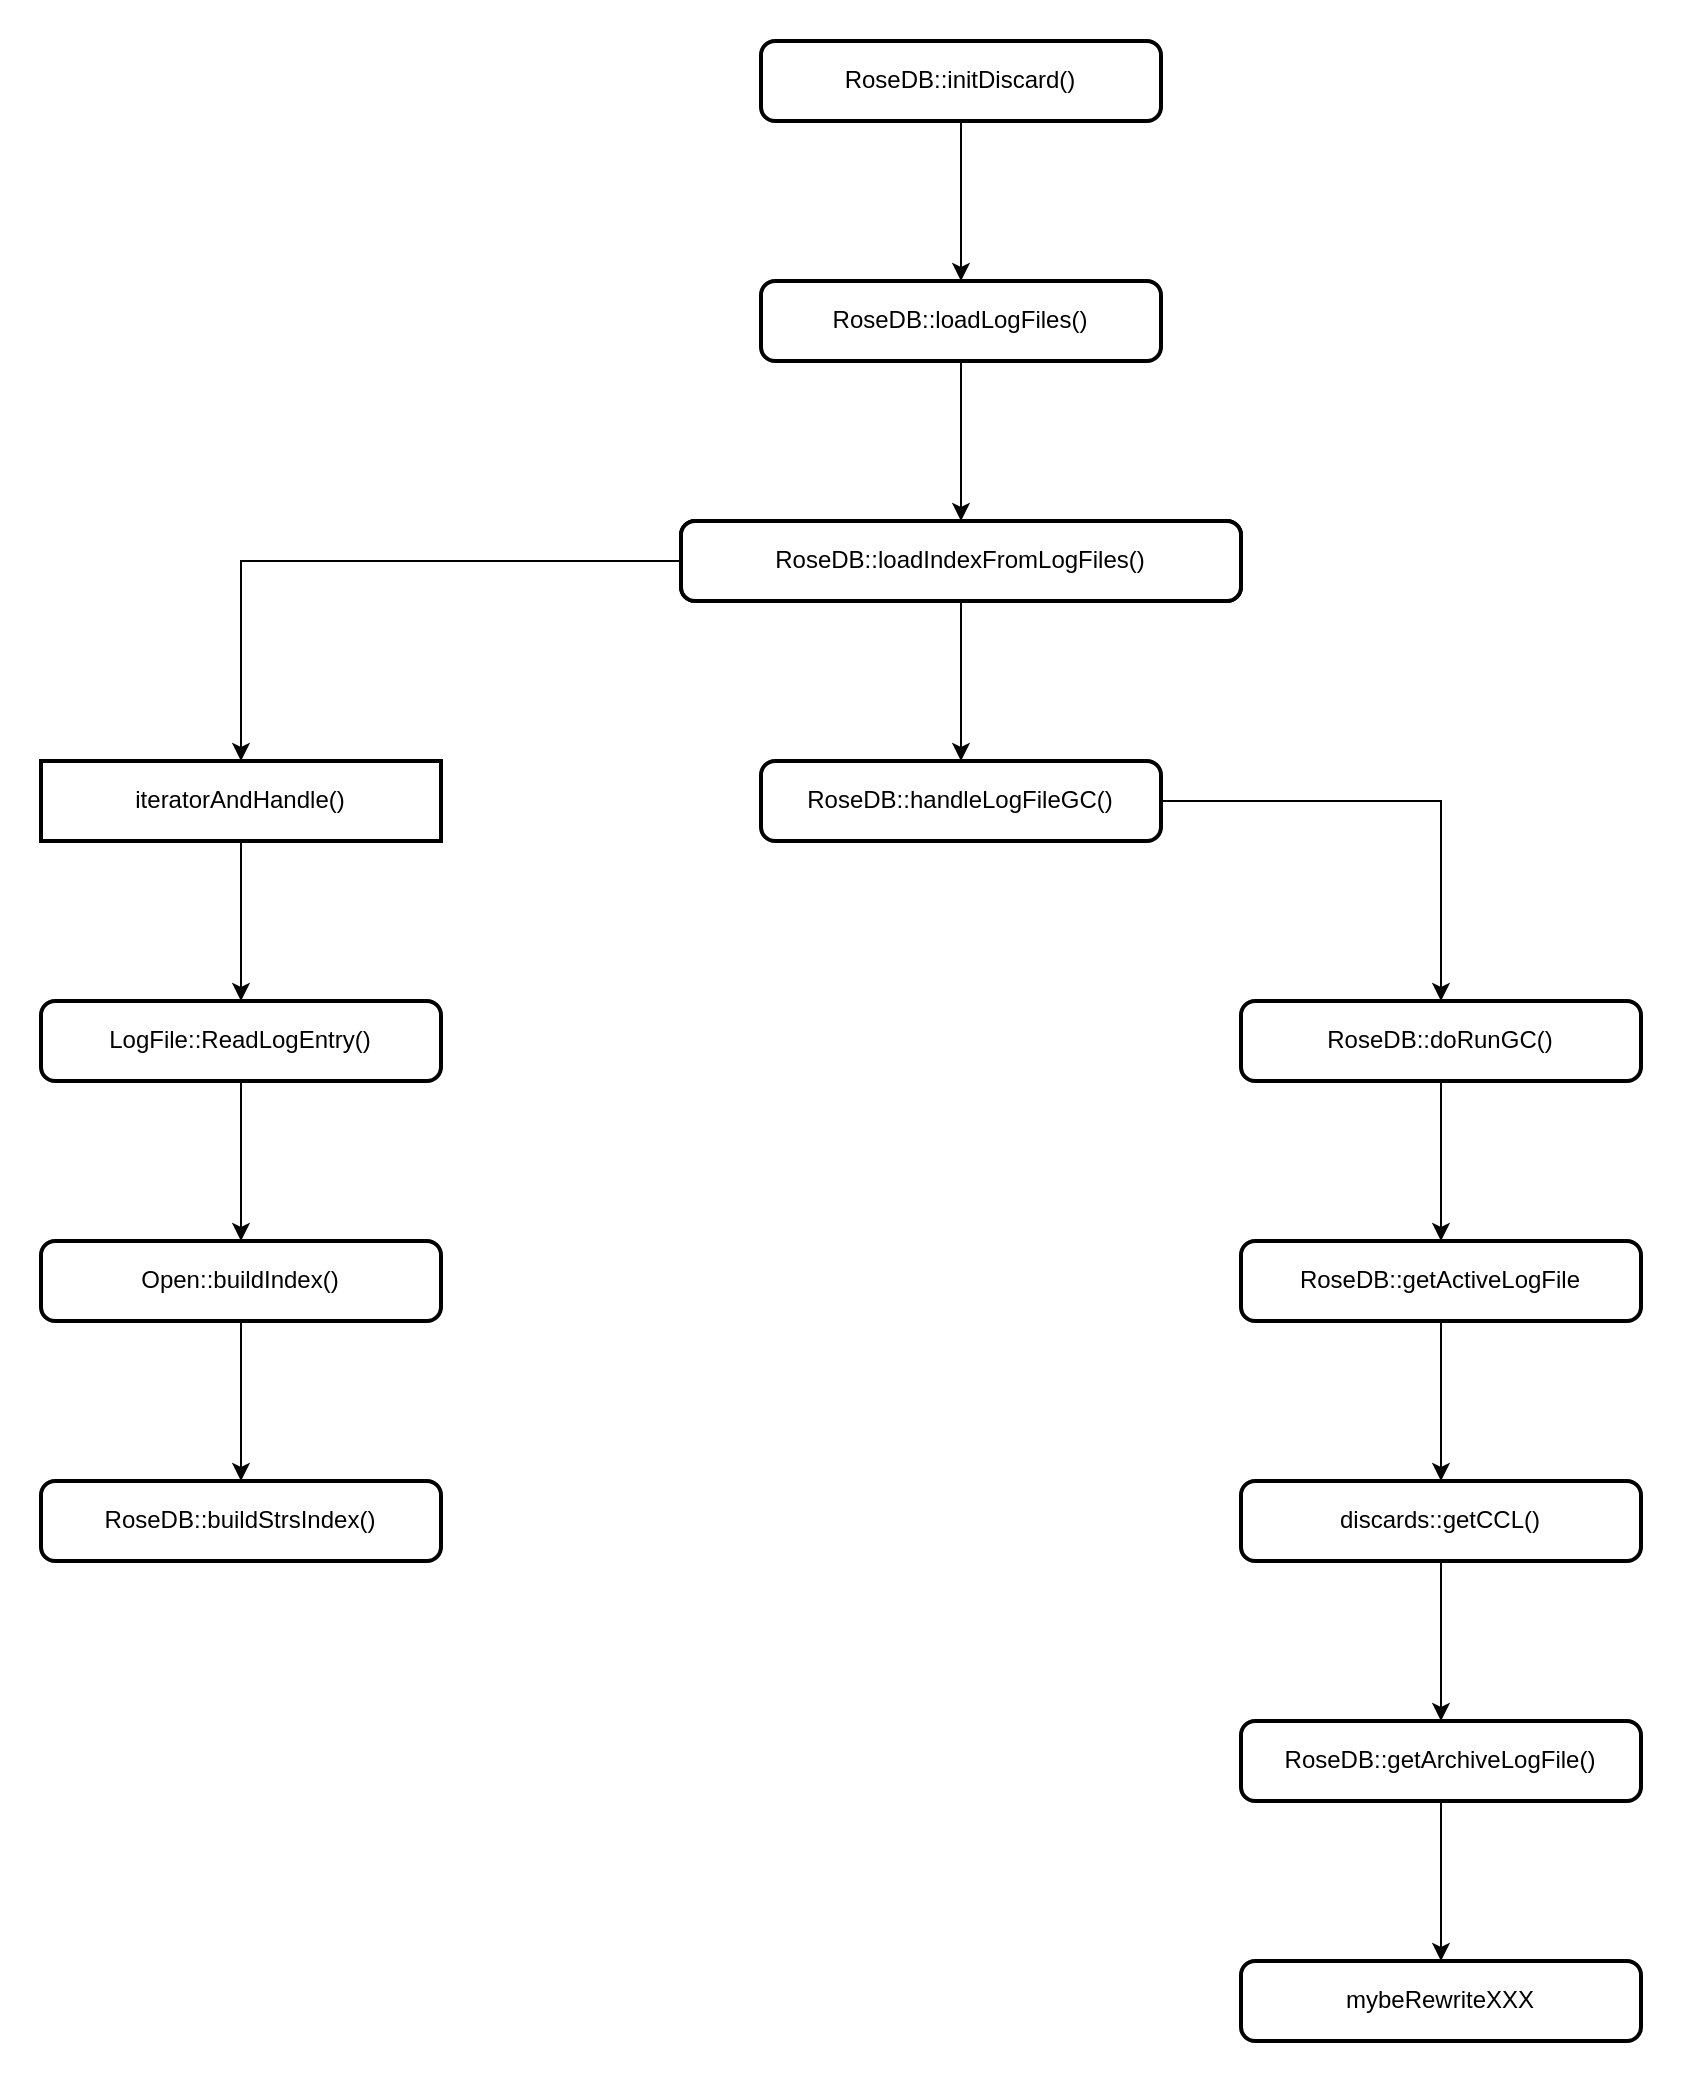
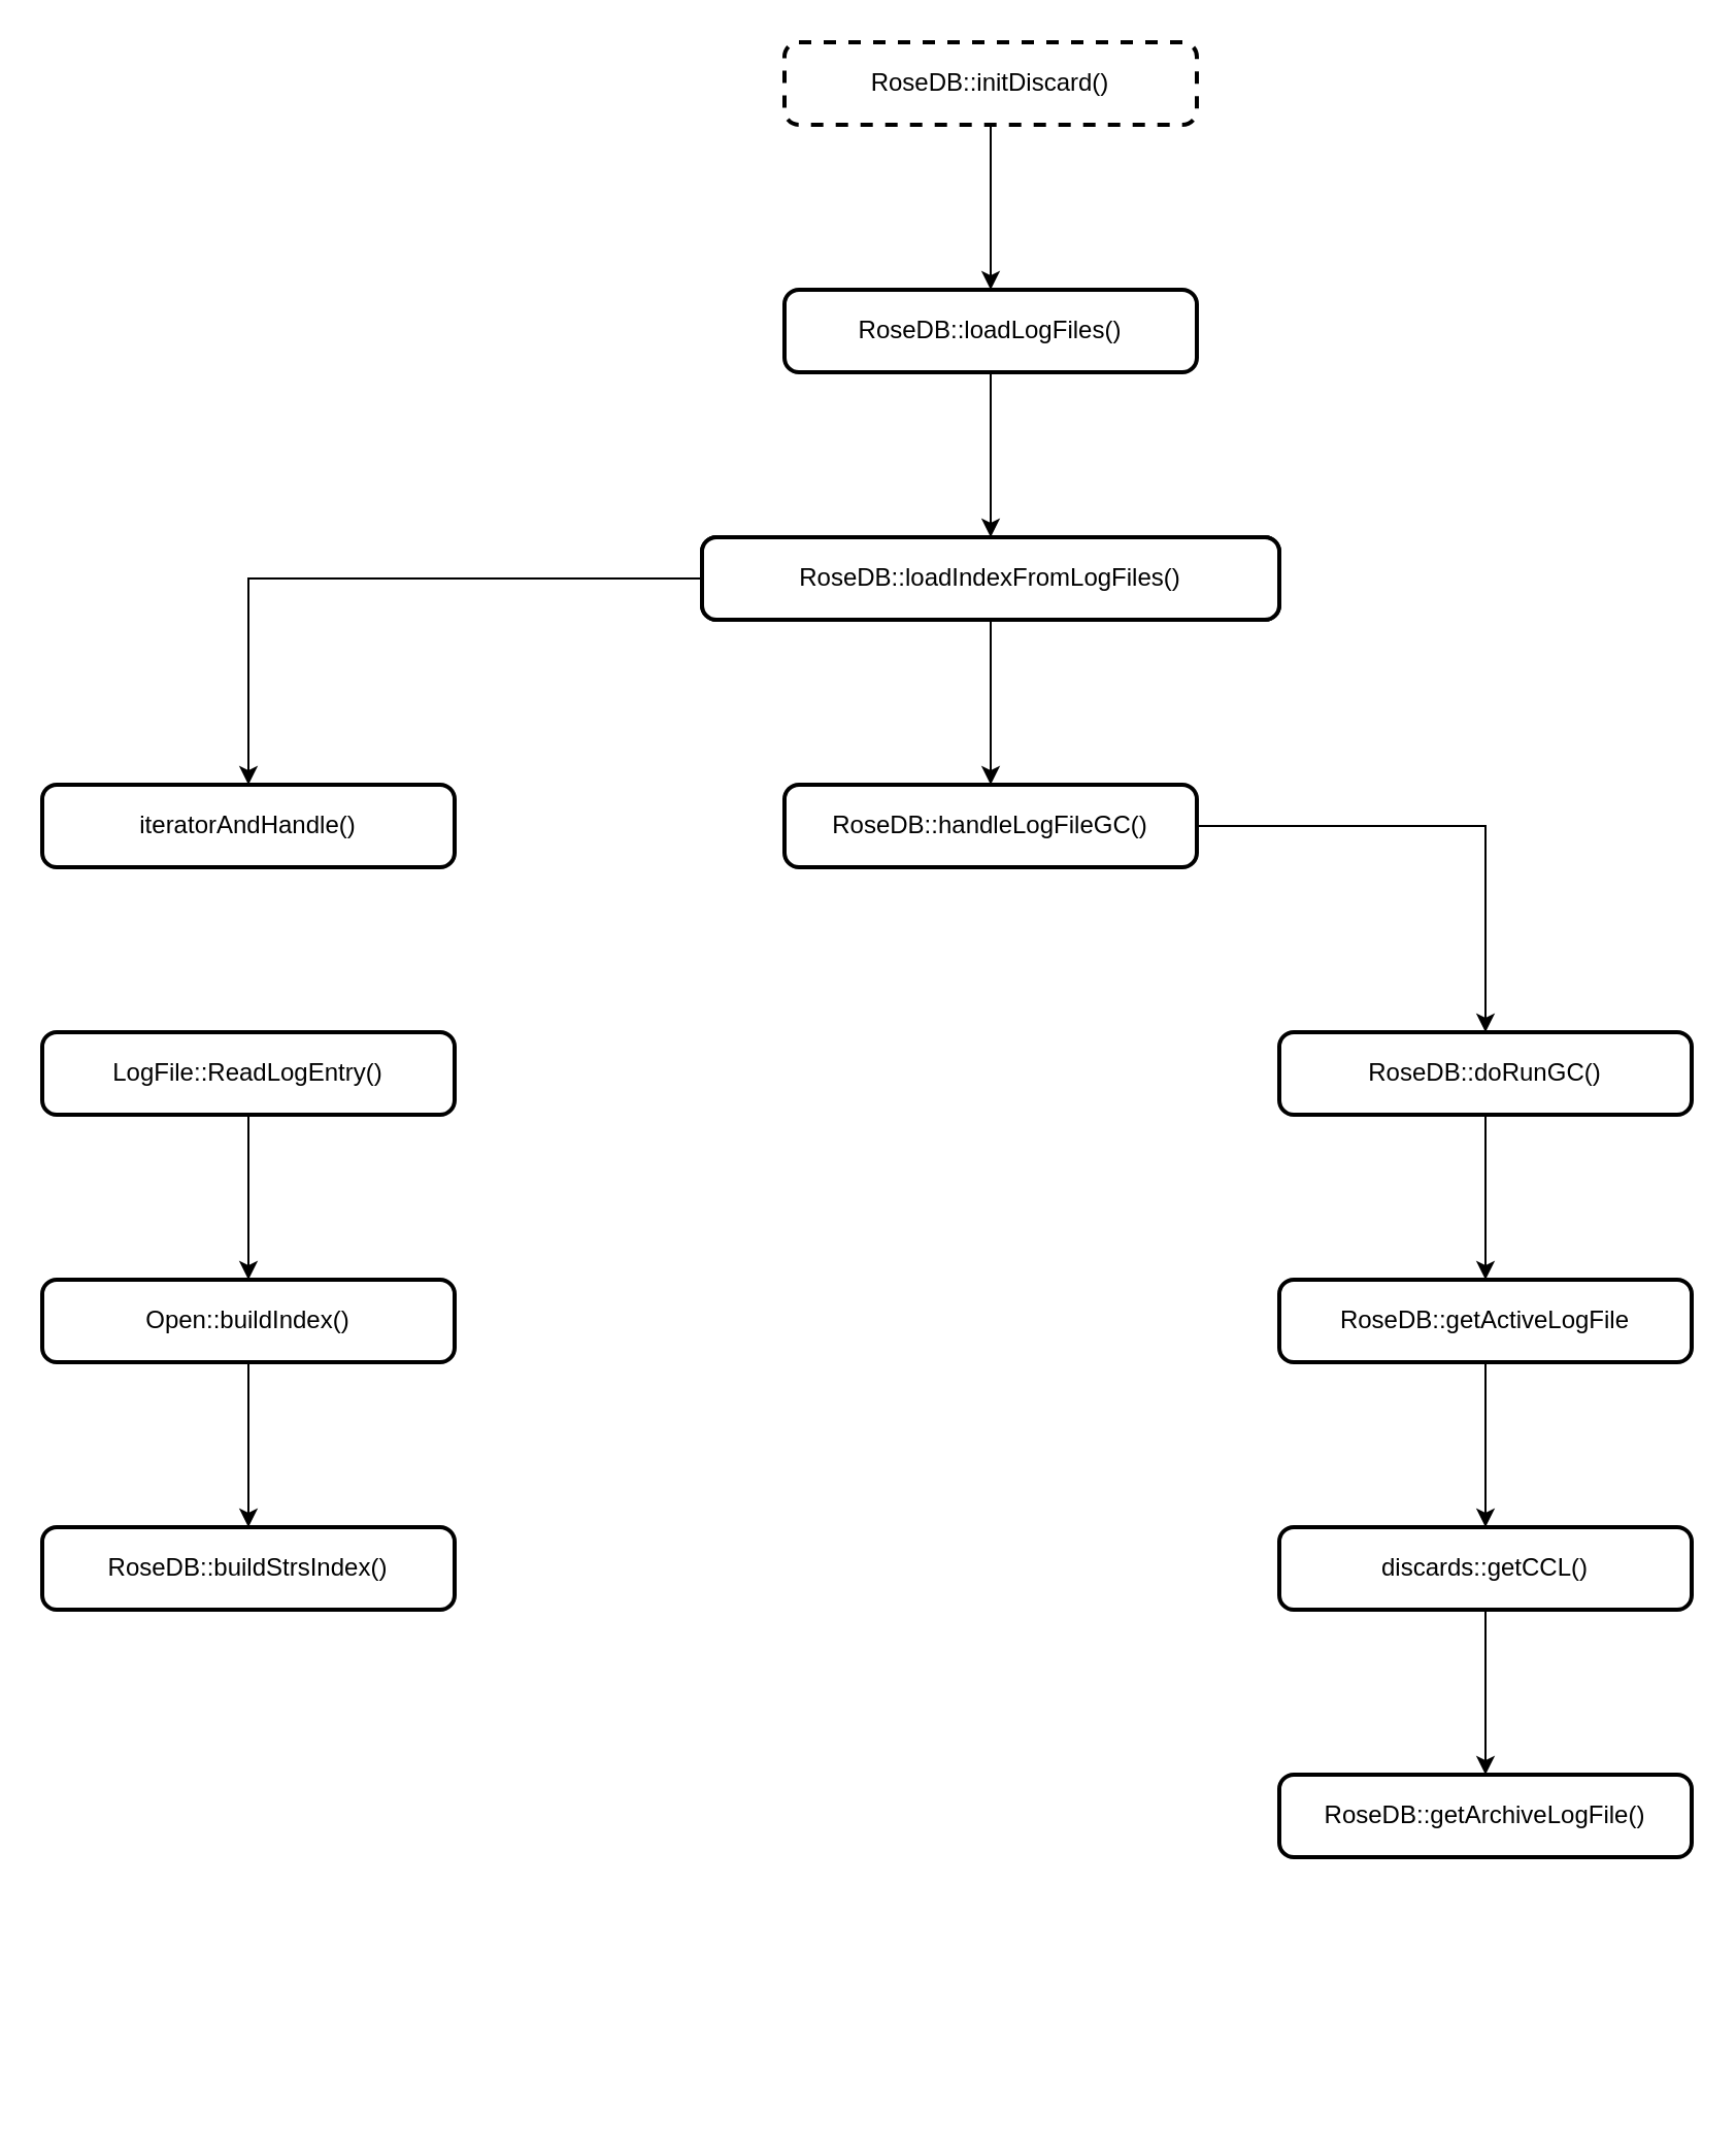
  <mxCell id="0" />
  <mxCell id="1" parent="0" />
  <mxCell id="2" style="edgeStyle=orthogonalEdgeStyle;rounded=0;orthogonalLoop=1;jettySize=auto;html=1;entryX=0.5;entryY=0;entryDx=0;entryDy=0;" parent="1" source="3" target="5" edge="1"><mxGeometry relative="1" as="geometry" /></mxCell>
- <mxCell id="3" value="RoseDB::initDiscard()" style="rounded=1;whiteSpace=wrap;html=1;absoluteArcSize=1;arcSize=14;strokeWidth=2;" parent="1" vertex="1"><mxGeometry x="380" y="20" width="200" height="40" as="geometry" /></mxCell>
+ <mxCell id="3" value="RoseDB::initDiscard()" style="rounded=1;whiteSpace=wrap;html=1;absoluteArcSize=1;arcSize=14;strokeWidth=2;dashed=1;" parent="1" vertex="1"><mxGeometry x="380" y="20" width="200" height="40" as="geometry" /></mxCell>
  <mxCell id="4" style="edgeStyle=orthogonalEdgeStyle;rounded=0;orthogonalLoop=1;jettySize=auto;html=1;entryX=0.5;entryY=0;entryDx=0;entryDy=0;" parent="1" source="5" target="7" edge="1"><mxGeometry relative="1" as="geometry" /></mxCell>
  <mxCell id="5" value="RoseDB::loadLogFiles()" style="rounded=1;whiteSpace=wrap;html=1;absoluteArcSize=1;arcSize=14;strokeWidth=2;" parent="1" vertex="1"><mxGeometry x="380" y="140" width="200" height="40" as="geometry" /></mxCell>
  <mxCell id="6" style="edgeStyle=orthogonalEdgeStyle;rounded=0;orthogonalLoop=1;jettySize=auto;html=1;" parent="1" source="7" target="9" edge="1"><mxGeometry relative="1" as="geometry" /></mxCell>
  <mxCell id="7" value="RoseDB::loadIndexFromLogFiles()" style="rounded=1;whiteSpace=wrap;html=1;absoluteArcSize=1;arcSize=14;strokeWidth=2;" parent="1" vertex="1"><mxGeometry x="340" y="260" width="280" height="40" as="geometry" /></mxCell>
  <mxCell id="8" style="edgeStyle=orthogonalEdgeStyle;rounded=0;orthogonalLoop=1;jettySize=auto;html=1;" parent="1" source="9" target="20" edge="1"><mxGeometry relative="1" as="geometry" /></mxCell>
  <mxCell id="9" value="RoseDB::handleLogFileGC()" style="rounded=1;whiteSpace=wrap;html=1;absoluteArcSize=1;arcSize=14;strokeWidth=2;" parent="1" vertex="1"><mxGeometry x="380" y="380" width="200" height="40" as="geometry" /></mxCell>
  <mxCell id="10" style="edgeStyle=orthogonalEdgeStyle;rounded=0;orthogonalLoop=1;jettySize=auto;html=1;entryX=0.5;entryY=0;entryDx=0;entryDy=0;" parent="1" source="11" target="13" edge="1"><mxGeometry relative="1" as="geometry" /></mxCell>
  <mxCell id="11" value="RoseDB::loadIndexFromLogFiles()" style="rounded=1;whiteSpace=wrap;html=1;absoluteArcSize=1;arcSize=14;strokeWidth=2;" parent="1" vertex="1"><mxGeometry x="340" y="260" width="280" height="40" as="geometry" /></mxCell>
- <mxCell id="12" style="edgeStyle=orthogonalEdgeStyle;rounded=0;orthogonalLoop=1;jettySize=auto;html=1;entryX=0.5;entryY=0;entryDx=0;entryDy=0;" parent="1" source="13" target="15" edge="1"><mxGeometry relative="1" as="geometry" /></mxCell>
- <mxCell id="13" value="iteratorAndHandle()" style="whiteSpace=wrap;html=1;absoluteArcSize=1;arcSize=14;strokeWidth=2;rounded=0;" parent="1" vertex="1"><mxGeometry x="20" y="380" width="200" height="40" as="geometry" /></mxCell>
+ <mxCell id="13" value="iteratorAndHandle()" style="rounded=1;whiteSpace=wrap;html=1;absoluteArcSize=1;arcSize=14;strokeWidth=2;" parent="1" vertex="1"><mxGeometry x="20" y="380" width="200" height="40" as="geometry" /></mxCell>
  <mxCell id="14" style="edgeStyle=orthogonalEdgeStyle;rounded=0;orthogonalLoop=1;jettySize=auto;html=1;entryX=0.5;entryY=0;entryDx=0;entryDy=0;" parent="1" source="15" target="17" edge="1"><mxGeometry relative="1" as="geometry" /></mxCell>
  <mxCell id="15" value="LogFile::ReadLogEntry()" style="rounded=1;whiteSpace=wrap;html=1;absoluteArcSize=1;arcSize=14;strokeWidth=2;" parent="1" vertex="1"><mxGeometry x="20" y="500" width="200" height="40" as="geometry" /></mxCell>
  <mxCell id="16" style="edgeStyle=orthogonalEdgeStyle;rounded=0;orthogonalLoop=1;jettySize=auto;html=1;entryX=0.5;entryY=0;entryDx=0;entryDy=0;" parent="1" source="17" target="18" edge="1"><mxGeometry relative="1" as="geometry" /></mxCell>
  <mxCell id="17" value="Open::buildIndex()" style="rounded=1;whiteSpace=wrap;html=1;absoluteArcSize=1;arcSize=14;strokeWidth=2;" parent="1" vertex="1"><mxGeometry x="20" y="620" width="200" height="40" as="geometry" /></mxCell>
  <mxCell id="18" value="RoseDB::buildStrsIndex()" style="rounded=1;whiteSpace=wrap;html=1;absoluteArcSize=1;arcSize=14;strokeWidth=2;" parent="1" vertex="1"><mxGeometry x="20" y="740" width="200" height="40" as="geometry" /></mxCell>
  <mxCell id="19" style="edgeStyle=orthogonalEdgeStyle;rounded=0;orthogonalLoop=1;jettySize=auto;html=1;entryX=0.5;entryY=0;entryDx=0;entryDy=0;" parent="1" source="20" target="22" edge="1"><mxGeometry relative="1" as="geometry" /></mxCell>
  <mxCell id="20" value="RoseDB::doRunGC()" style="rounded=1;whiteSpace=wrap;html=1;absoluteArcSize=1;arcSize=14;strokeWidth=2;" parent="1" vertex="1"><mxGeometry x="620" y="500" width="200" height="40" as="geometry" /></mxCell>
  <mxCell id="21" style="edgeStyle=orthogonalEdgeStyle;rounded=0;orthogonalLoop=1;jettySize=auto;html=1;entryX=0.5;entryY=0;entryDx=0;entryDy=0;" parent="1" source="22" target="24" edge="1"><mxGeometry relative="1" as="geometry" /></mxCell>
  <mxCell id="22" value="RoseDB::getActiveLogFile" style="rounded=1;whiteSpace=wrap;html=1;absoluteArcSize=1;arcSize=14;strokeWidth=2;" parent="1" vertex="1"><mxGeometry x="620" y="620" width="200" height="40" as="geometry" /></mxCell>
  <mxCell id="23" style="edgeStyle=orthogonalEdgeStyle;rounded=0;orthogonalLoop=1;jettySize=auto;html=1;entryX=0.5;entryY=0;entryDx=0;entryDy=0;" parent="1" source="24" target="26" edge="1"><mxGeometry relative="1" as="geometry" /></mxCell>
  <mxCell id="24" value="discards::getCCL()" style="rounded=1;whiteSpace=wrap;html=1;absoluteArcSize=1;arcSize=14;strokeWidth=2;" parent="1" vertex="1"><mxGeometry x="620" y="740" width="200" height="40" as="geometry" /></mxCell>
- <mxCell id="25" style="edgeStyle=orthogonalEdgeStyle;rounded=0;orthogonalLoop=1;jettySize=auto;html=1;entryX=0.5;entryY=0;entryDx=0;entryDy=0;" parent="1" source="26" target="27" edge="1"><mxGeometry relative="1" as="geometry" /></mxCell>
  <mxCell id="26" value="RoseDB::getArchiveLogFile()" style="rounded=1;whiteSpace=wrap;html=1;absoluteArcSize=1;arcSize=14;strokeWidth=2;" parent="1" vertex="1"><mxGeometry x="620" y="860" width="200" height="40" as="geometry" /></mxCell>
- <mxCell id="27" value="mybeRewriteXXX" style="rounded=1;whiteSpace=wrap;html=1;absoluteArcSize=1;arcSize=14;strokeWidth=2;" parent="1" vertex="1"><mxGeometry x="620" y="980" width="200" height="40" as="geometry" /></mxCell>
